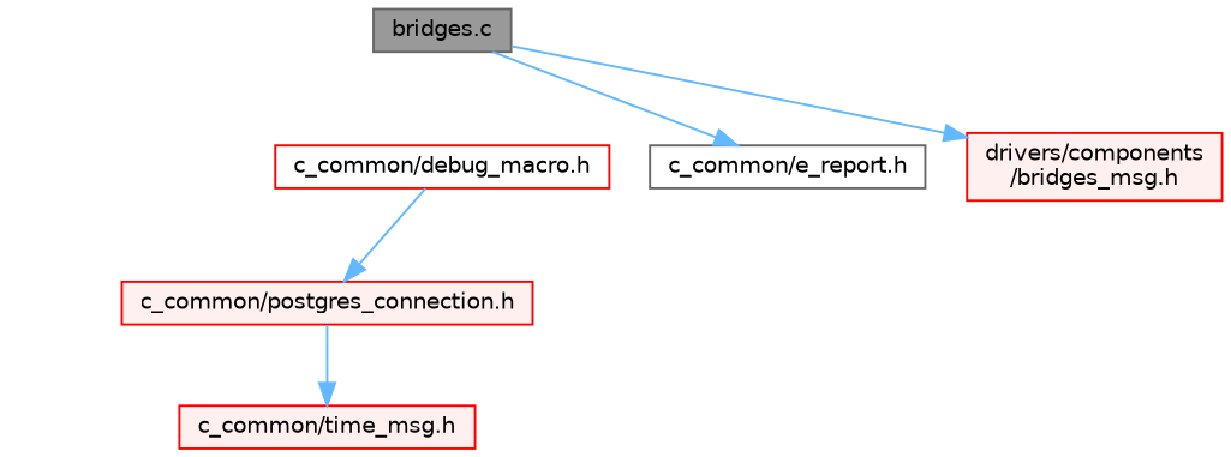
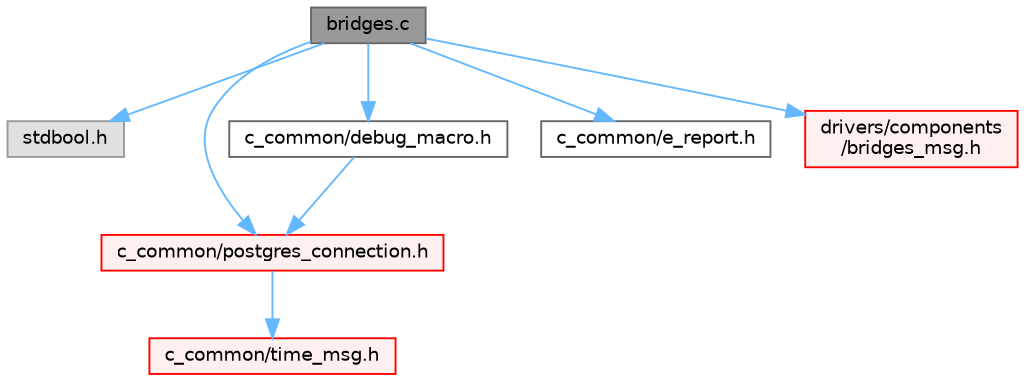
  digraph {
    node [color=red fillcolor="#FFF0F0" fontname=Helvetica fontsize=10 shape=box style=filled]
    edge [color=steelblue1 fontname=Helvetica fontsize=10 labelfontname=Helvetica labelfontsize=10 style=solid]
    n1 [color=gray40 fillcolor=grey60 fontcolor=black height=0.2 label="bridges.c" width=0.4]
+   n2 [color=grey60 fillcolor="#E0E0E0" height=0.2 label="stdbool.h" width=0.4]
    n3 [height=0.2 label="c_common/postgres_connection.h" width=0.4]
-   n4 [fillcolor=white height=0.2 label="c_common/debug_macro.h" width=0.4]
+   n4 [color=grey40 fillcolor=white height=0.2 label="c_common/debug_macro.h" width=0.4]
    n5 [color=grey40 fillcolor=white height=0.2 label="c_common/e_report.h" width=0.4]
    n6 [height=0.2 label="drivers/components\l/bridges_msg.h" width=0.4]
    n7 [height=0.2 label="c_common/time_msg.h" width=0.4]
+   n1 -> n2
+   n1 -> n3
+   n1 -> n4
    n1 -> n5
    n1 -> n6
    n3 -> n7
    n4 -> n3
  }
